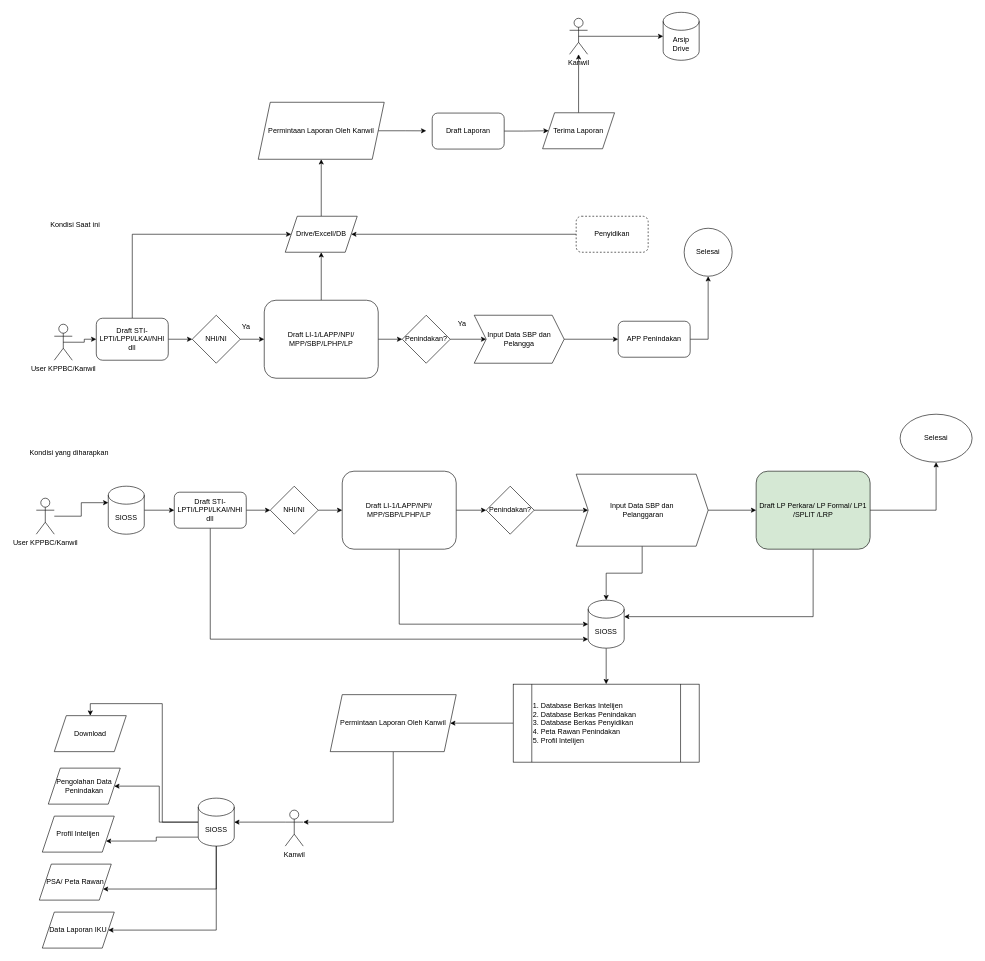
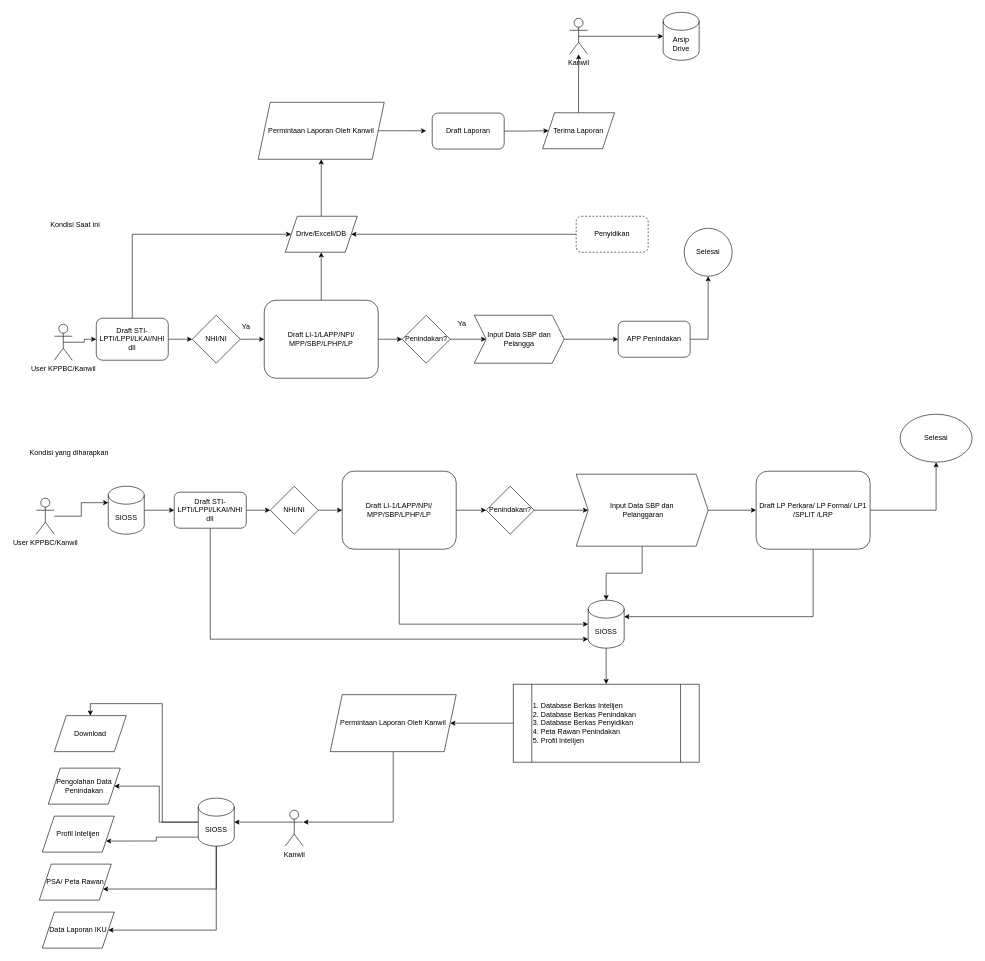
  <mxCell id="0" />
  <mxCell id="1" parent="0" />
  <mxCell id="2" style="edgeStyle=orthogonalEdgeStyle;rounded=0;orthogonalLoop=1;jettySize=auto;html=1;exitX=0.5;exitY=0.5;exitDx=0;exitDy=0;exitPerimeter=0;entryX=0;entryY=0.5;entryDx=0;entryDy=0;" edge="1" parent="1" source="3" target="17"><mxGeometry relative="1" as="geometry" /></mxCell>
  <mxCell id="3" value="User KPPBC/Kanwil" style="shape=umlActor;verticalLabelPosition=bottom;verticalAlign=top;html=1;outlineConnect=0;" vertex="1" parent="1"><mxGeometry x="90" y="540" width="30" height="60" as="geometry" /></mxCell>
  <mxCell id="4" style="edgeStyle=orthogonalEdgeStyle;rounded=0;orthogonalLoop=1;jettySize=auto;html=1;exitX=1;exitY=0.5;exitDx=0;exitDy=0;entryX=0.5;entryY=1;entryDx=0;entryDy=0;" edge="1" parent="1" source="5" target="25"><mxGeometry relative="1" as="geometry" /></mxCell>
  <mxCell id="5" value="APP Penindakan" style="whiteSpace=wrap;html=1;rounded=1;" vertex="1" parent="1"><mxGeometry x="1030" y="535" width="120" height="60" as="geometry" /></mxCell>
  <mxCell id="6" style="edgeStyle=orthogonalEdgeStyle;rounded=0;orthogonalLoop=1;jettySize=auto;html=1;exitX=1;exitY=0.5;exitDx=0;exitDy=0;entryX=0;entryY=0.5;entryDx=0;entryDy=0;" edge="1" parent="1" source="7" target="5"><mxGeometry relative="1" as="geometry" /></mxCell>
  <mxCell id="7" value="Input Data SBP dan Pelangga" style="shape=step;perimeter=stepPerimeter;whiteSpace=wrap;html=1;fixedSize=1;" vertex="1" parent="1"><mxGeometry x="790" y="525" width="150" height="80" as="geometry" /></mxCell>
  <mxCell id="8" value="Kondisi Saat ini" style="text;html=1;strokeColor=none;fillColor=none;align=center;verticalAlign=middle;whiteSpace=wrap;rounded=0;" vertex="1" parent="1"><mxGeometry x="30" y="360" width="190" height="30" as="geometry" /></mxCell>
  <mxCell id="9" value="Kondisi yang diharapkan" style="text;html=1;strokeColor=none;fillColor=none;align=center;verticalAlign=middle;whiteSpace=wrap;rounded=0;" vertex="1" parent="1"><mxGeometry x="20" y="740" width="190" height="30" as="geometry" /></mxCell>
  <mxCell id="10" style="edgeStyle=orthogonalEdgeStyle;rounded=0;orthogonalLoop=1;jettySize=auto;html=1;entryX=0;entryY=0;entryDx=0;entryDy=27.5;entryPerimeter=0;" edge="1" parent="1" source="11" target="33"><mxGeometry relative="1" as="geometry" /></mxCell>
  <mxCell id="11" value="User KPPBC/Kanwil" style="shape=umlActor;verticalLabelPosition=bottom;verticalAlign=top;html=1;outlineConnect=0;" vertex="1" parent="1"><mxGeometry x="60" y="830" width="30" height="60" as="geometry" /></mxCell>
  <mxCell id="12" style="edgeStyle=orthogonalEdgeStyle;rounded=0;orthogonalLoop=1;jettySize=auto;html=1;exitX=1;exitY=0.5;exitDx=0;exitDy=0;entryX=0;entryY=0.5;entryDx=0;entryDy=0;" edge="1" parent="1" source="14" target="35"><mxGeometry relative="1" as="geometry" /></mxCell>
  <mxCell id="13" style="edgeStyle=orthogonalEdgeStyle;rounded=0;orthogonalLoop=1;jettySize=auto;html=1;exitX=0.5;exitY=1;exitDx=0;exitDy=0;entryX=0;entryY=1;entryDx=0;entryDy=-15;entryPerimeter=0;" edge="1" parent="1" source="14" target="49"><mxGeometry relative="1" as="geometry" /></mxCell>
  <mxCell id="14" value="Draft STI-LPTI/LPPI/LKAI/NHI dll" style="rounded=1;whiteSpace=wrap;html=1;" vertex="1" parent="1"><mxGeometry x="290" y="820" width="120" height="60" as="geometry" /></mxCell>
  <mxCell id="15" style="edgeStyle=orthogonalEdgeStyle;rounded=0;orthogonalLoop=1;jettySize=auto;html=1;exitX=1;exitY=0.5;exitDx=0;exitDy=0;entryX=0;entryY=0.5;entryDx=0;entryDy=0;" edge="1" parent="1" source="17" target="24"><mxGeometry relative="1" as="geometry" /></mxCell>
  <mxCell id="16" style="edgeStyle=orthogonalEdgeStyle;rounded=0;orthogonalLoop=1;jettySize=auto;html=1;exitX=0.5;exitY=0;exitDx=0;exitDy=0;entryX=0;entryY=0.5;entryDx=0;entryDy=0;" edge="1" parent="1" source="17" target="27"><mxGeometry relative="1" as="geometry"><mxPoint x="220" y="450" as="targetPoint" /><Array as="points"><mxPoint x="220" y="390" /></Array></mxGeometry></mxCell>
  <mxCell id="17" value="Draft STI-LPTI/LPPI/LKAI/NHI dll" style="rounded=1;whiteSpace=wrap;html=1;" vertex="1" parent="1"><mxGeometry x="160" y="530" width="120" height="70" as="geometry" /></mxCell>
  <mxCell id="18" style="edgeStyle=orthogonalEdgeStyle;rounded=0;orthogonalLoop=1;jettySize=auto;html=1;exitX=1;exitY=0.5;exitDx=0;exitDy=0;entryX=0;entryY=0.5;entryDx=0;entryDy=0;" edge="1" parent="1" source="20" target="22"><mxGeometry relative="1" as="geometry" /></mxCell>
  <mxCell id="19" style="edgeStyle=orthogonalEdgeStyle;rounded=0;orthogonalLoop=1;jettySize=auto;html=1;exitX=0.5;exitY=0;exitDx=0;exitDy=0;entryX=0.5;entryY=1;entryDx=0;entryDy=0;" edge="1" parent="1" source="20" target="27"><mxGeometry relative="1" as="geometry" /></mxCell>
  <mxCell id="20" value="Draft LI-1/LAPP/NPI/&lt;br&gt;MPP/SBP/LPHP/LP" style="rounded=1;whiteSpace=wrap;html=1;" vertex="1" parent="1"><mxGeometry x="440" y="500" width="190" height="130" as="geometry" /></mxCell>
  <mxCell id="21" style="edgeStyle=orthogonalEdgeStyle;rounded=0;orthogonalLoop=1;jettySize=auto;html=1;exitX=1;exitY=0.5;exitDx=0;exitDy=0;entryX=0;entryY=0.5;entryDx=0;entryDy=0;" edge="1" parent="1" source="22" target="7"><mxGeometry relative="1" as="geometry" /></mxCell>
  <mxCell id="22" value="Penindakan?" style="rhombus;whiteSpace=wrap;html=1;" vertex="1" parent="1"><mxGeometry x="670" y="525" width="80" height="80" as="geometry" /></mxCell>
  <mxCell id="23" style="edgeStyle=orthogonalEdgeStyle;rounded=0;orthogonalLoop=1;jettySize=auto;html=1;exitX=1;exitY=0.5;exitDx=0;exitDy=0;entryX=0;entryY=0.5;entryDx=0;entryDy=0;" edge="1" parent="1" source="24" target="20"><mxGeometry relative="1" as="geometry" /></mxCell>
  <mxCell id="24" value="NHI/NI" style="rhombus;whiteSpace=wrap;html=1;" vertex="1" parent="1"><mxGeometry x="320" y="525" width="80" height="80" as="geometry" /></mxCell>
  <mxCell id="25" value="Selesai" style="ellipse;whiteSpace=wrap;html=1;aspect=fixed;" vertex="1" parent="1"><mxGeometry x="1140" y="380" width="80" height="80" as="geometry" /></mxCell>
  <mxCell id="26" style="edgeStyle=orthogonalEdgeStyle;rounded=0;orthogonalLoop=1;jettySize=auto;html=1;exitX=0.5;exitY=0;exitDx=0;exitDy=0;entryX=0.5;entryY=1;entryDx=0;entryDy=0;" edge="1" parent="1" source="27" target="62"><mxGeometry relative="1" as="geometry" /></mxCell>
  <mxCell id="27" value="Drive/Excell/DB" style="shape=parallelogram;perimeter=parallelogramPerimeter;whiteSpace=wrap;html=1;fixedSize=1;" vertex="1" parent="1"><mxGeometry x="475" y="360" width="120" height="60" as="geometry" /></mxCell>
  <mxCell id="28" value="Ya" style="text;html=1;strokeColor=none;fillColor=none;align=center;verticalAlign=middle;whiteSpace=wrap;rounded=0;" vertex="1" parent="1"><mxGeometry x="380" y="530" width="60" height="30" as="geometry" /></mxCell>
  <mxCell id="29" value="Ya" style="text;html=1;strokeColor=none;fillColor=none;align=center;verticalAlign=middle;whiteSpace=wrap;rounded=0;" vertex="1" parent="1"><mxGeometry x="740" y="525" width="60" height="30" as="geometry" /></mxCell>
  <mxCell id="30" style="edgeStyle=orthogonalEdgeStyle;rounded=0;orthogonalLoop=1;jettySize=auto;html=1;entryX=1;entryY=0.5;entryDx=0;entryDy=0;" edge="1" parent="1" source="31" target="27"><mxGeometry relative="1" as="geometry" /></mxCell>
  <mxCell id="31" value="Penyidikan" style="rounded=1;whiteSpace=wrap;html=1;dashed=1;" vertex="1" parent="1"><mxGeometry x="960" y="360" width="120" height="60" as="geometry" /></mxCell>
  <mxCell id="32" style="edgeStyle=orthogonalEdgeStyle;rounded=0;orthogonalLoop=1;jettySize=auto;html=1;exitX=1;exitY=0.5;exitDx=0;exitDy=0;exitPerimeter=0;entryX=0;entryY=0.5;entryDx=0;entryDy=0;" edge="1" parent="1" source="33" target="14"><mxGeometry relative="1" as="geometry" /></mxCell>
  <mxCell id="33" value="SIOSS" style="shape=cylinder3;whiteSpace=wrap;html=1;boundedLbl=1;backgroundOutline=1;size=15;" vertex="1" parent="1"><mxGeometry x="180" y="810" width="60" height="80" as="geometry" /></mxCell>
  <mxCell id="34" style="edgeStyle=orthogonalEdgeStyle;rounded=0;orthogonalLoop=1;jettySize=auto;html=1;exitX=1;exitY=0.5;exitDx=0;exitDy=0;entryX=0;entryY=0.5;entryDx=0;entryDy=0;" edge="1" parent="1" source="35" target="38"><mxGeometry relative="1" as="geometry" /></mxCell>
  <mxCell id="35" value="NHI/NI" style="rhombus;whiteSpace=wrap;html=1;" vertex="1" parent="1"><mxGeometry x="450" y="810" width="80" height="80" as="geometry" /></mxCell>
  <mxCell id="36" style="edgeStyle=orthogonalEdgeStyle;rounded=0;orthogonalLoop=1;jettySize=auto;html=1;exitX=1;exitY=0.5;exitDx=0;exitDy=0;entryX=0;entryY=0.5;entryDx=0;entryDy=0;" edge="1" parent="1" source="38" target="40"><mxGeometry relative="1" as="geometry" /></mxCell>
  <mxCell id="37" style="edgeStyle=orthogonalEdgeStyle;rounded=0;orthogonalLoop=1;jettySize=auto;html=1;exitX=0.5;exitY=1;exitDx=0;exitDy=0;entryX=0;entryY=0.5;entryDx=0;entryDy=0;entryPerimeter=0;" edge="1" parent="1" source="38" target="49"><mxGeometry relative="1" as="geometry" /></mxCell>
  <mxCell id="38" value="Draft LI-1/LAPP/NPI/&lt;br&gt;MPP/SBP/LPHP/LP" style="rounded=1;whiteSpace=wrap;html=1;" vertex="1" parent="1"><mxGeometry x="570" y="785" width="190" height="130" as="geometry" /></mxCell>
  <mxCell id="39" style="edgeStyle=orthogonalEdgeStyle;rounded=0;orthogonalLoop=1;jettySize=auto;html=1;exitX=1;exitY=0.5;exitDx=0;exitDy=0;entryX=0;entryY=0.5;entryDx=0;entryDy=0;" edge="1" parent="1" source="40" target="43"><mxGeometry relative="1" as="geometry" /></mxCell>
  <mxCell id="40" value="Penindakan?" style="rhombus;whiteSpace=wrap;html=1;" vertex="1" parent="1"><mxGeometry x="810" y="810" width="80" height="80" as="geometry" /></mxCell>
  <mxCell id="41" style="edgeStyle=orthogonalEdgeStyle;rounded=0;orthogonalLoop=1;jettySize=auto;html=1;exitX=1;exitY=0.5;exitDx=0;exitDy=0;entryX=0;entryY=0.5;entryDx=0;entryDy=0;" edge="1" parent="1" source="43" target="46"><mxGeometry relative="1" as="geometry" /></mxCell>
  <mxCell id="42" style="edgeStyle=orthogonalEdgeStyle;rounded=0;orthogonalLoop=1;jettySize=auto;html=1;exitX=0.5;exitY=1;exitDx=0;exitDy=0;entryX=0.5;entryY=0;entryDx=0;entryDy=0;entryPerimeter=0;" edge="1" parent="1" source="43" target="49"><mxGeometry relative="1" as="geometry" /></mxCell>
  <mxCell id="43" value="Input Data SBP dan&lt;br&gt;&amp;nbsp;Pelanggaran" style="shape=step;perimeter=stepPerimeter;whiteSpace=wrap;html=1;fixedSize=1;" vertex="1" parent="1"><mxGeometry x="960" y="790" width="220" height="120" as="geometry" /></mxCell>
  <mxCell id="44" style="edgeStyle=orthogonalEdgeStyle;rounded=0;orthogonalLoop=1;jettySize=auto;html=1;exitX=1;exitY=0.5;exitDx=0;exitDy=0;entryX=0.5;entryY=1;entryDx=0;entryDy=0;" edge="1" parent="1" source="46" target="47"><mxGeometry relative="1" as="geometry" /></mxCell>
  <mxCell id="45" style="edgeStyle=orthogonalEdgeStyle;rounded=0;orthogonalLoop=1;jettySize=auto;html=1;exitX=0.5;exitY=1;exitDx=0;exitDy=0;entryX=1;entryY=0;entryDx=0;entryDy=27.5;entryPerimeter=0;" edge="1" parent="1" source="46" target="49"><mxGeometry relative="1" as="geometry" /></mxCell>
- <mxCell id="46" value="Draft LP Perkara/ LP Formal/ LP1 /SPLIT /LRP" style="rounded=1;whiteSpace=wrap;html=1;fillColor=#d5e8d4;" vertex="1" parent="1"><mxGeometry x="1260" y="785" width="190" height="130" as="geometry" /></mxCell>
+ <mxCell id="46" value="Draft LP Perkara/ LP Formal/ LP1 /SPLIT /LRP" style="rounded=1;whiteSpace=wrap;html=1;" vertex="1" parent="1"><mxGeometry x="1260" y="785" width="190" height="130" as="geometry" /></mxCell>
  <mxCell id="47" value="Selesai" style="ellipse;whiteSpace=wrap;html=1;" vertex="1" parent="1"><mxGeometry x="1500" y="690" width="120" height="80" as="geometry" /></mxCell>
  <mxCell id="48" style="edgeStyle=orthogonalEdgeStyle;rounded=0;orthogonalLoop=1;jettySize=auto;html=1;exitX=0.5;exitY=1;exitDx=0;exitDy=0;exitPerimeter=0;entryX=0.5;entryY=0;entryDx=0;entryDy=0;" edge="1" parent="1" source="49" target="51"><mxGeometry relative="1" as="geometry" /></mxCell>
  <mxCell id="49" value="SIOSS" style="shape=cylinder3;whiteSpace=wrap;html=1;boundedLbl=1;backgroundOutline=1;size=15;" vertex="1" parent="1"><mxGeometry x="980" y="1000" width="60" height="80" as="geometry" /></mxCell>
  <mxCell id="50" style="edgeStyle=orthogonalEdgeStyle;rounded=0;orthogonalLoop=1;jettySize=auto;html=1;exitX=0;exitY=0.5;exitDx=0;exitDy=0;" edge="1" parent="1" source="51" target="53"><mxGeometry relative="1" as="geometry" /></mxCell>
  <mxCell id="51" value="&lt;div style=&quot;text-align: justify&quot;&gt;&lt;span&gt;1. Database Berkas Intelijen&lt;/span&gt;&lt;/div&gt;&lt;div style=&quot;text-align: justify&quot;&gt;&lt;span&gt;2. Database Berkas Penindakan&lt;/span&gt;&lt;/div&gt;&lt;div style=&quot;text-align: justify&quot;&gt;&lt;span&gt;3. Database Berkas Penyidikan&lt;/span&gt;&lt;/div&gt;&lt;div style=&quot;text-align: justify&quot;&gt;&lt;span&gt;4. Peta Rawan Penindakan&lt;/span&gt;&lt;/div&gt;&lt;div style=&quot;text-align: justify&quot;&gt;&lt;span&gt;5. Profil Intelijen&amp;nbsp;&lt;/span&gt;&lt;/div&gt;" style="shape=process;whiteSpace=wrap;html=1;backgroundOutline=1;align=left;" vertex="1" parent="1"><mxGeometry x="855" y="1140" width="310" height="130" as="geometry" /></mxCell>
  <mxCell id="52" style="edgeStyle=orthogonalEdgeStyle;rounded=0;orthogonalLoop=1;jettySize=auto;html=1;exitX=0.5;exitY=1;exitDx=0;exitDy=0;entryX=1;entryY=0.333;entryDx=0;entryDy=0;entryPerimeter=0;" edge="1" parent="1" source="53" target="71"><mxGeometry relative="1" as="geometry" /></mxCell>
  <mxCell id="53" value="Permintaan Laporan Oleh Kanwil" style="shape=parallelogram;perimeter=parallelogramPerimeter;whiteSpace=wrap;html=1;fixedSize=1;" vertex="1" parent="1"><mxGeometry x="550" y="1157.5" width="210" height="95" as="geometry" /></mxCell>
  <mxCell id="54" style="edgeStyle=orthogonalEdgeStyle;rounded=0;orthogonalLoop=1;jettySize=auto;html=1;exitX=0;exitY=0.5;exitDx=0;exitDy=0;exitPerimeter=0;entryX=0.5;entryY=0;entryDx=0;entryDy=0;" edge="1" parent="1" source="59" target="60"><mxGeometry relative="1" as="geometry" /></mxCell>
  <mxCell id="55" style="edgeStyle=orthogonalEdgeStyle;rounded=0;orthogonalLoop=1;jettySize=auto;html=1;entryX=1;entryY=0.5;entryDx=0;entryDy=0;" edge="1" parent="1" source="59" target="72"><mxGeometry relative="1" as="geometry" /></mxCell>
  <mxCell id="56" style="edgeStyle=orthogonalEdgeStyle;rounded=0;orthogonalLoop=1;jettySize=auto;html=1;entryX=1;entryY=0.75;entryDx=0;entryDy=0;exitX=0.5;exitY=1;exitDx=0;exitDy=0;exitPerimeter=0;" edge="1" parent="1" source="59" target="74"><mxGeometry relative="1" as="geometry"><mxPoint x="290" y="1500" as="targetPoint" /><mxPoint x="360" y="1420" as="sourcePoint" /><Array as="points"><mxPoint x="360" y="1481" /></Array></mxGeometry></mxCell>
  <mxCell id="57" style="edgeStyle=orthogonalEdgeStyle;rounded=0;orthogonalLoop=1;jettySize=auto;html=1;exitX=0.5;exitY=1;exitDx=0;exitDy=0;exitPerimeter=0;entryX=1;entryY=0.5;entryDx=0;entryDy=0;" edge="1" parent="1" source="59" target="75"><mxGeometry relative="1" as="geometry"><Array as="points"><mxPoint x="360" y="1550" /></Array></mxGeometry></mxCell>
  <mxCell id="58" style="edgeStyle=orthogonalEdgeStyle;rounded=0;orthogonalLoop=1;jettySize=auto;html=1;exitX=0;exitY=1;exitDx=0;exitDy=-15;exitPerimeter=0;entryX=1;entryY=0.75;entryDx=0;entryDy=0;" edge="1" parent="1" source="59" target="73"><mxGeometry relative="1" as="geometry" /></mxCell>
  <mxCell id="59" value="SIOSS" style="shape=cylinder3;whiteSpace=wrap;html=1;boundedLbl=1;backgroundOutline=1;size=15;" vertex="1" parent="1"><mxGeometry x="330" y="1330" width="60" height="80" as="geometry" /></mxCell>
  <mxCell id="60" value="Download" style="shape=parallelogram;perimeter=parallelogramPerimeter;whiteSpace=wrap;html=1;fixedSize=1;" vertex="1" parent="1"><mxGeometry x="90" y="1192.5" width="120" height="60" as="geometry" /></mxCell>
  <mxCell id="61" style="edgeStyle=orthogonalEdgeStyle;rounded=0;orthogonalLoop=1;jettySize=auto;html=1;exitX=1;exitY=0.5;exitDx=0;exitDy=0;" edge="1" parent="1" source="62"><mxGeometry relative="1" as="geometry"><mxPoint x="710" y="217.588" as="targetPoint" /></mxGeometry></mxCell>
  <mxCell id="62" value="Permintaan Laporan Oleh Kanwil" style="shape=parallelogram;perimeter=parallelogramPerimeter;whiteSpace=wrap;html=1;fixedSize=1;" vertex="1" parent="1"><mxGeometry x="430" y="170" width="210" height="95" as="geometry" /></mxCell>
  <mxCell id="63" style="edgeStyle=orthogonalEdgeStyle;rounded=0;orthogonalLoop=1;jettySize=auto;html=1;exitX=1;exitY=0.5;exitDx=0;exitDy=0;entryX=0;entryY=0.5;entryDx=0;entryDy=0;" edge="1" parent="1" source="64" target="66"><mxGeometry relative="1" as="geometry" /></mxCell>
  <mxCell id="64" value="Draft Laporan" style="rounded=1;whiteSpace=wrap;html=1;" vertex="1" parent="1"><mxGeometry x="720" y="188" width="120" height="60" as="geometry" /></mxCell>
  <mxCell id="65" style="edgeStyle=orthogonalEdgeStyle;rounded=0;orthogonalLoop=1;jettySize=auto;html=1;exitX=0.5;exitY=0;exitDx=0;exitDy=0;" edge="1" parent="1" source="66" target="68"><mxGeometry relative="1" as="geometry" /></mxCell>
  <mxCell id="66" value="Terima Laporan" style="shape=parallelogram;perimeter=parallelogramPerimeter;whiteSpace=wrap;html=1;fixedSize=1;" vertex="1" parent="1"><mxGeometry x="904" y="187.5" width="120" height="60" as="geometry" /></mxCell>
  <mxCell id="67" style="edgeStyle=orthogonalEdgeStyle;rounded=0;orthogonalLoop=1;jettySize=auto;html=1;exitX=0.5;exitY=0.5;exitDx=0;exitDy=0;exitPerimeter=0;" edge="1" parent="1" source="68" target="69"><mxGeometry relative="1" as="geometry" /></mxCell>
  <mxCell id="68" value="Kanwil" style="shape=umlActor;verticalLabelPosition=bottom;verticalAlign=top;html=1;outlineConnect=0;" vertex="1" parent="1"><mxGeometry x="949" y="30" width="30" height="60" as="geometry" /></mxCell>
  <mxCell id="69" value="Arsip Drive" style="shape=cylinder3;whiteSpace=wrap;html=1;boundedLbl=1;backgroundOutline=1;size=15;" vertex="1" parent="1"><mxGeometry x="1105" y="20" width="60" height="80" as="geometry" /></mxCell>
  <mxCell id="70" style="edgeStyle=orthogonalEdgeStyle;rounded=0;orthogonalLoop=1;jettySize=auto;html=1;exitX=0;exitY=0.333;exitDx=0;exitDy=0;exitPerimeter=0;entryX=1;entryY=0.5;entryDx=0;entryDy=0;entryPerimeter=0;" edge="1" parent="1" source="71" target="59"><mxGeometry relative="1" as="geometry" /></mxCell>
  <mxCell id="71" value="Kanwil" style="shape=umlActor;verticalLabelPosition=bottom;verticalAlign=top;html=1;outlineConnect=0;" vertex="1" parent="1"><mxGeometry x="475" y="1350" width="30" height="60" as="geometry" /></mxCell>
  <mxCell id="72" value="Pengolahan Data Penindakan" style="shape=parallelogram;perimeter=parallelogramPerimeter;whiteSpace=wrap;html=1;fixedSize=1;" vertex="1" parent="1"><mxGeometry x="80" y="1280" width="120" height="60" as="geometry" /></mxCell>
  <mxCell id="73" value="Profil Intelijen" style="shape=parallelogram;perimeter=parallelogramPerimeter;whiteSpace=wrap;html=1;fixedSize=1;" vertex="1" parent="1"><mxGeometry x="70" y="1360" width="120" height="60" as="geometry" /></mxCell>
  <mxCell id="74" value="PSA/ Peta Rawan" style="shape=parallelogram;perimeter=parallelogramPerimeter;whiteSpace=wrap;html=1;fixedSize=1;" vertex="1" parent="1"><mxGeometry x="65" y="1440" width="120" height="60" as="geometry" /></mxCell>
  <mxCell id="75" value="Data Laporan IKU" style="shape=parallelogram;perimeter=parallelogramPerimeter;whiteSpace=wrap;html=1;fixedSize=1;" vertex="1" parent="1"><mxGeometry x="70" y="1520" width="120" height="60" as="geometry" /></mxCell>
